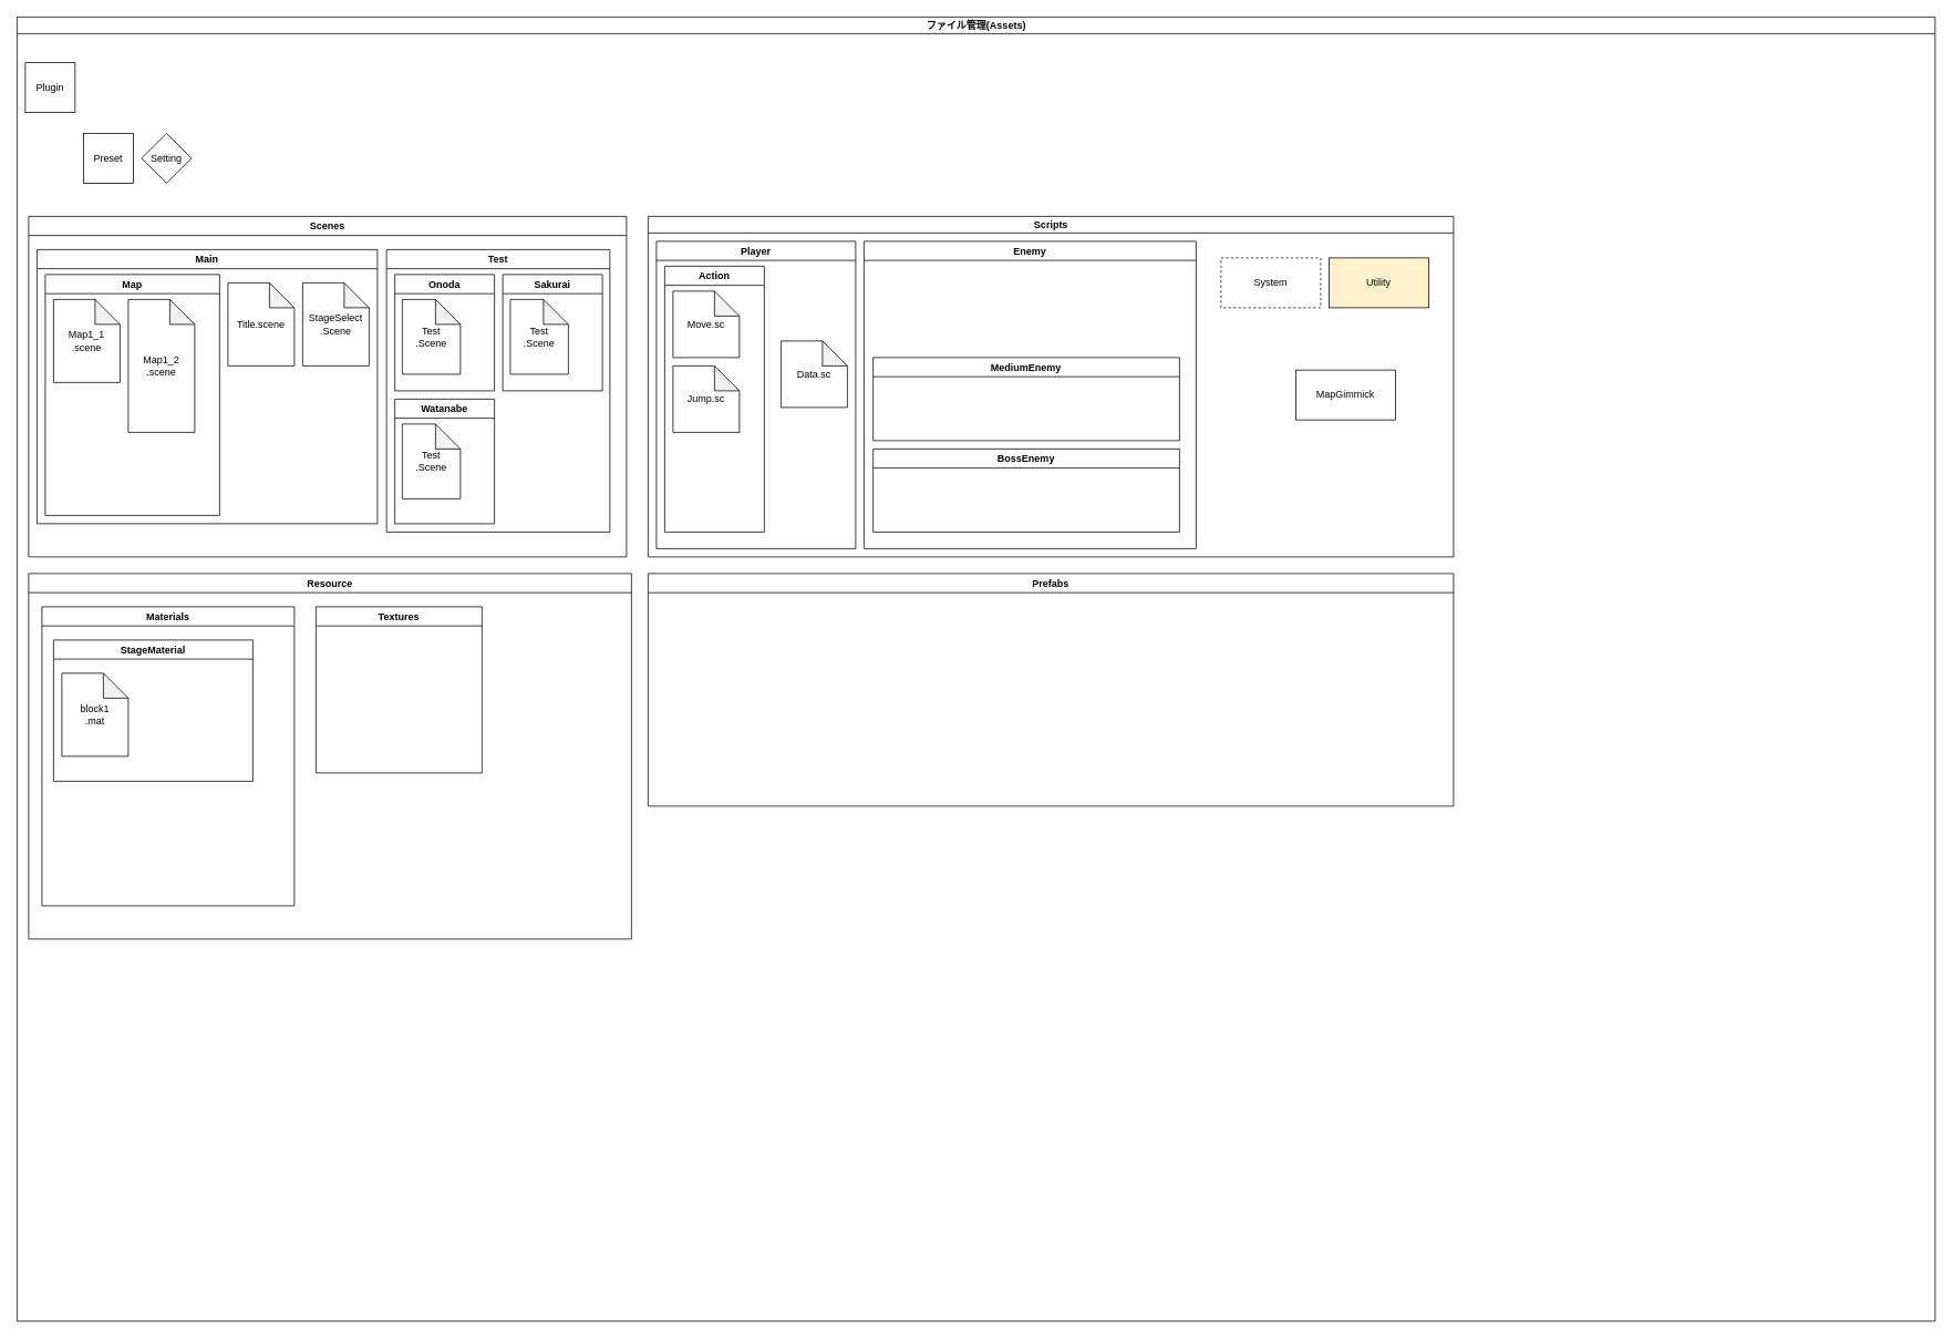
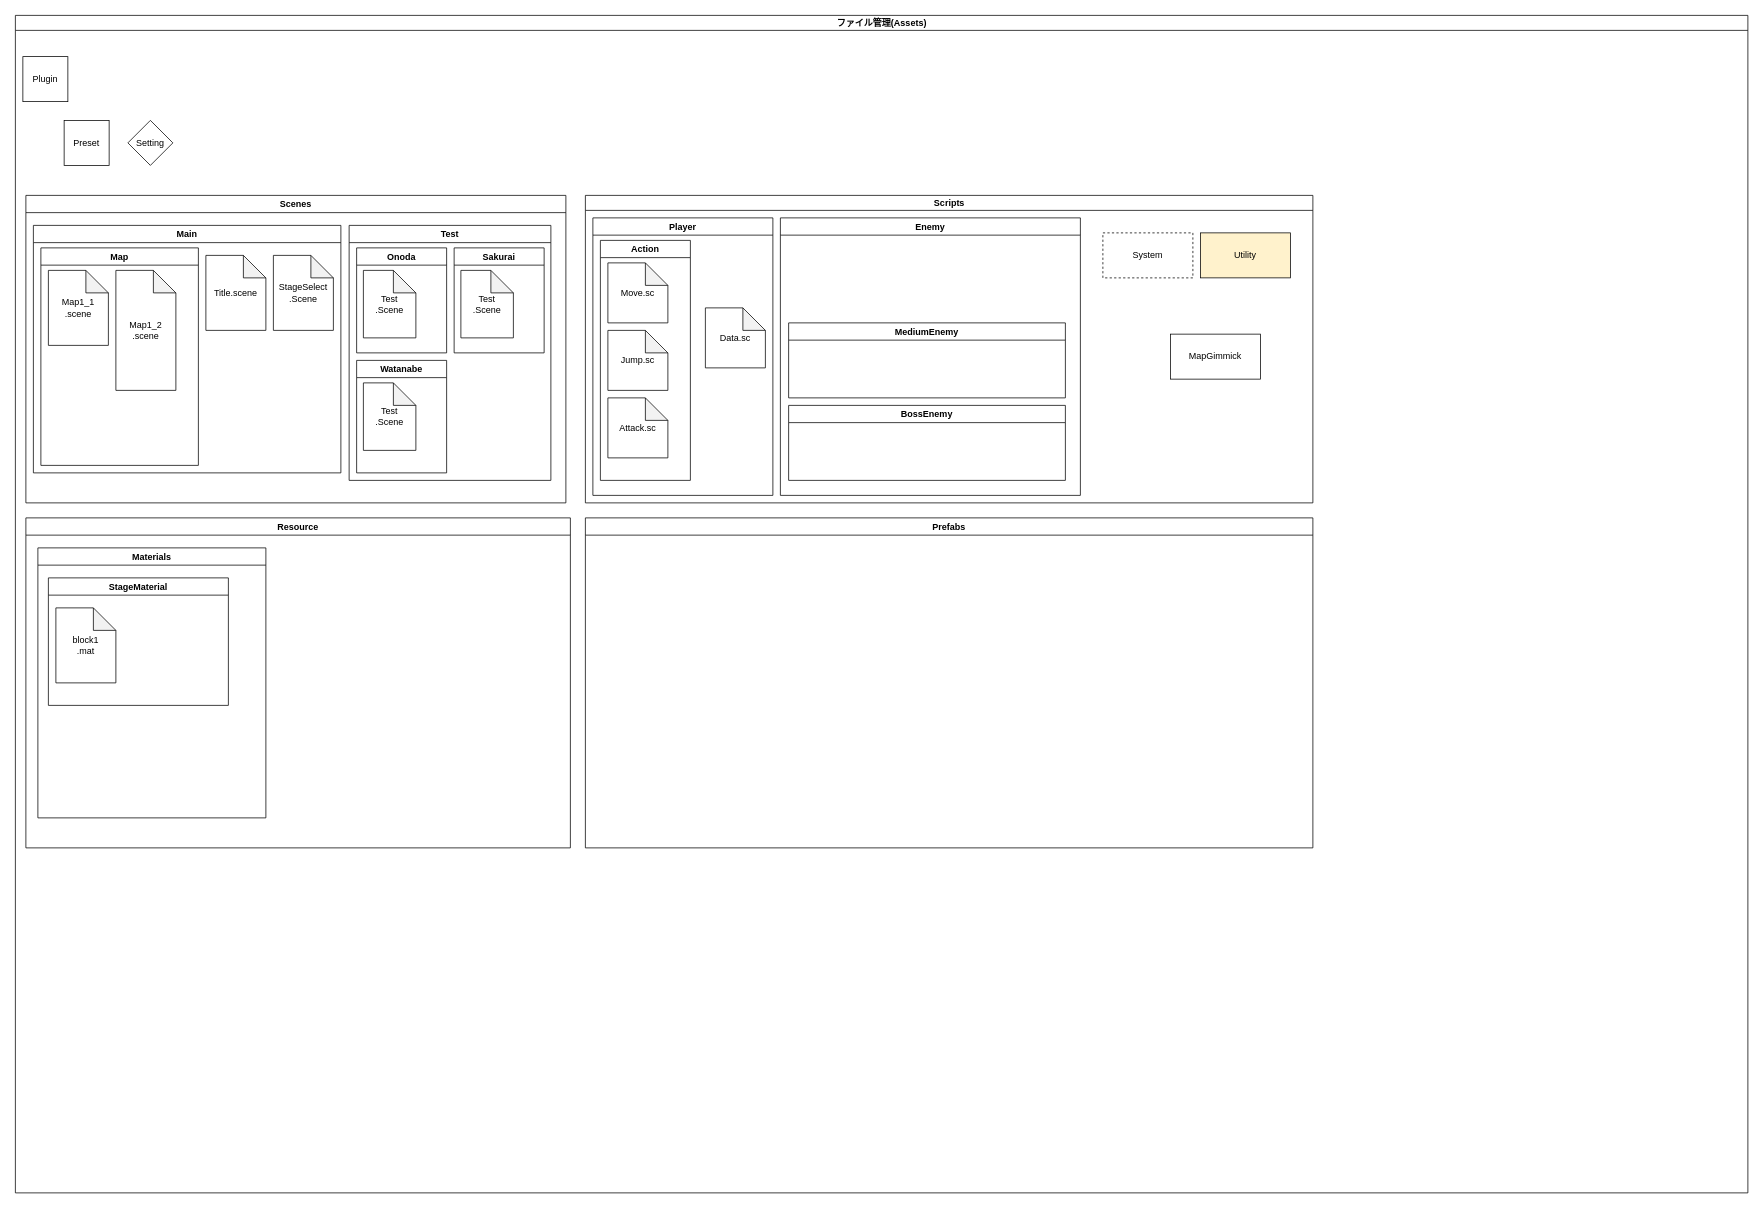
  <mxCell id="0" />
  <mxCell id="1" parent="0" />
  <mxCell id="2" value="ファイル管理(Assets)" style="swimlane;html=1;startSize=20;horizontal=1;containerType=tree;glass=0;" parent="1" vertex="1"><mxGeometry x="20" y="20" width="2310" height="1570" as="geometry" /></mxCell>
  <mxCell id="3" value="Setting" style="rhombus;whiteSpace=wrap;html=1;" vertex="1" parent="2"><mxGeometry x="150" y="140" width="60" height="60" as="geometry" /></mxCell>
  <mxCell id="4" value="Plugin" style="rounded=0;whiteSpace=wrap;html=1;" vertex="1" parent="2"><mxGeometry x="10" y="55" width="60" height="60" as="geometry" /></mxCell>
- <mxCell id="5" value="Preset" style="rounded=0;whiteSpace=wrap;html=1;" vertex="1" parent="2"><mxGeometry x="80" y="140" width="60" height="60" as="geometry" /></mxCell>
+ <mxCell id="5" value="Preset" style="rounded=0;whiteSpace=wrap;html=1;" vertex="1" parent="2"><mxGeometry x="65" y="140" width="60" height="60" as="geometry" /></mxCell>
  <mxCell id="6" value="Scripts" style="swimlane;html=1;startSize=20;horizontal=1;containerType=tree;glass=0;" vertex="1" parent="2"><mxGeometry x="760" y="240" width="970" height="410" as="geometry"><mxRectangle x="760" y="240" width="70" height="30" as="alternateBounds" /></mxGeometry></mxCell>
  <mxCell id="7" value="System" style="rounded=0;whiteSpace=wrap;html=1;dashed=1;" vertex="1" parent="6"><mxGeometry x="690" y="50" width="120" height="60" as="geometry" /></mxCell>
  <mxCell id="8" value="Utility" style="rounded=0;whiteSpace=wrap;html=1;fillColor=#fff2cc;" vertex="1" parent="6"><mxGeometry x="820" y="50" width="120" height="60" as="geometry" /></mxCell>
  <mxCell id="9" value="MapGimmick" style="rounded=0;whiteSpace=wrap;html=1;" vertex="1" parent="6"><mxGeometry x="780" y="185" width="120" height="60" as="geometry" /></mxCell>
  <mxCell id="10" value="Player" style="swimlane;" vertex="1" parent="6"><mxGeometry x="10" y="30" width="240" height="370" as="geometry"><mxRectangle x="10" y="30" width="80" height="30" as="alternateBounds" /></mxGeometry></mxCell>
  <mxCell id="11" value="Action" style="swimlane;" vertex="1" parent="10"><mxGeometry x="10" y="30" width="120" height="320" as="geometry" /></mxCell>
  <mxCell id="12" value="Move.sc" style="shape=note;whiteSpace=wrap;html=1;backgroundOutline=1;darkOpacity=0.05;" vertex="1" parent="11"><mxGeometry x="10" y="30" width="80" height="80" as="geometry" /></mxCell>
  <mxCell id="13" value="Jump.sc" style="shape=note;whiteSpace=wrap;html=1;backgroundOutline=1;darkOpacity=0.05;" vertex="1" parent="11"><mxGeometry x="10" y="120" width="80" height="80" as="geometry" /></mxCell>
+ <mxCell id="14" value="Attack.sc" style="shape=note;whiteSpace=wrap;html=1;backgroundOutline=1;darkOpacity=0.05;" vertex="1" parent="11"><mxGeometry x="10" y="210" width="80" height="80" as="geometry" /></mxCell>
  <mxCell id="15" value="Data.sc" style="shape=note;whiteSpace=wrap;html=1;backgroundOutline=1;darkOpacity=0.05;" vertex="1" parent="10"><mxGeometry x="150" y="120" width="80" height="80" as="geometry" /></mxCell>
  <mxCell id="16" value="Enemy" style="swimlane;" vertex="1" parent="6"><mxGeometry x="260" y="30" width="400" height="370" as="geometry"><mxRectangle x="260" y="30" width="80" height="30" as="alternateBounds" /></mxGeometry></mxCell>
  <mxCell id="17" value="MediumEnemy" style="swimlane;" vertex="1" parent="16"><mxGeometry x="11" y="140" width="369" height="100" as="geometry" /></mxCell>
  <mxCell id="18" value="BossEnemy" style="swimlane;" vertex="1" parent="16"><mxGeometry x="11" y="250" width="369" height="100" as="geometry" /></mxCell>
  <mxCell id="19" value="Scenes" style="swimlane;" vertex="1" parent="2"><mxGeometry x="14" y="240" width="720" height="410" as="geometry" /></mxCell>
  <mxCell id="20" value="Main" style="swimlane;" vertex="1" parent="19"><mxGeometry x="10" y="40" width="410" height="330" as="geometry" /></mxCell>
  <mxCell id="21" value="Map" style="swimlane;" vertex="1" parent="20"><mxGeometry x="10" y="30" width="210" height="290" as="geometry" /></mxCell>
  <mxCell id="22" value="Map1_1&lt;br&gt;.scene" style="shape=note;whiteSpace=wrap;html=1;backgroundOutline=1;darkOpacity=0.05;" vertex="1" parent="21"><mxGeometry x="10" y="30" width="80" height="100" as="geometry" /></mxCell>
  <mxCell id="23" value="Map1_2&lt;br&gt;.scene" style="shape=note;whiteSpace=wrap;html=1;backgroundOutline=1;darkOpacity=0.05;" vertex="1" parent="21"><mxGeometry x="100" y="30" width="80" height="160" as="geometry" /></mxCell>
  <mxCell id="24" value="Title.scene" style="shape=note;whiteSpace=wrap;html=1;backgroundOutline=1;darkOpacity=0.05;" vertex="1" parent="20"><mxGeometry x="230" y="40" width="80" height="100" as="geometry" /></mxCell>
  <mxCell id="25" value="StageSelect&lt;br&gt;.Scene" style="shape=note;whiteSpace=wrap;html=1;backgroundOutline=1;darkOpacity=0.05;" vertex="1" parent="20"><mxGeometry x="320" y="40" width="80" height="100" as="geometry" /></mxCell>
  <mxCell id="26" value="Test" style="swimlane;" vertex="1" parent="19"><mxGeometry x="431" y="40" width="269" height="340" as="geometry" /></mxCell>
  <mxCell id="27" value="Onoda" style="swimlane;" vertex="1" parent="26"><mxGeometry x="10" y="30" width="120" height="140" as="geometry" /></mxCell>
  <mxCell id="28" value="Test&lt;br&gt;.Scene" style="shape=note;whiteSpace=wrap;html=1;backgroundOutline=1;darkOpacity=0.05;" vertex="1" parent="27"><mxGeometry x="9" y="30" width="70" height="90" as="geometry" /></mxCell>
  <mxCell id="29" value="Sakurai" style="swimlane;" vertex="1" parent="26"><mxGeometry x="140" y="30" width="120" height="140" as="geometry" /></mxCell>
  <mxCell id="30" value="Test&lt;br&gt;.Scene" style="shape=note;whiteSpace=wrap;html=1;backgroundOutline=1;darkOpacity=0.05;" vertex="1" parent="29"><mxGeometry x="9" y="30" width="70" height="90" as="geometry" /></mxCell>
  <mxCell id="31" value="Watanabe" style="swimlane;" vertex="1" parent="26"><mxGeometry x="10" y="180" width="120" height="150" as="geometry" /></mxCell>
  <mxCell id="32" value="Test&lt;br&gt;.Scene" style="shape=note;whiteSpace=wrap;html=1;backgroundOutline=1;darkOpacity=0.05;" vertex="1" parent="31"><mxGeometry x="9" y="30" width="70" height="90" as="geometry" /></mxCell>
  <mxCell id="33" value="Resource" style="swimlane;" vertex="1" parent="2"><mxGeometry x="14" y="670" width="726" height="440" as="geometry" /></mxCell>
  <mxCell id="34" value="Materials" style="swimlane;" vertex="1" parent="33"><mxGeometry x="16" y="40" width="304" height="360" as="geometry" /></mxCell>
  <mxCell id="35" value="StageMaterial" style="swimlane;" vertex="1" parent="34"><mxGeometry x="14" y="40" width="240" height="170" as="geometry" /></mxCell>
  <mxCell id="36" value="block1&lt;br&gt;.mat" style="shape=note;whiteSpace=wrap;html=1;backgroundOutline=1;darkOpacity=0.05;" vertex="1" parent="35"><mxGeometry x="10" y="40" width="80" height="100" as="geometry" /></mxCell>
- <mxCell id="37" value="Textures" style="swimlane;" vertex="1" parent="33"><mxGeometry x="346" y="40" width="200" height="200" as="geometry" /></mxCell>
- <mxCell id="38" value="Prefabs" style="swimlane;" vertex="1" parent="2"><mxGeometry x="760" y="670" width="970" height="280" as="geometry" /></mxCell>
+ <mxCell id="38" value="Prefabs" style="swimlane;" vertex="1" parent="2"><mxGeometry x="760" y="670" width="970" height="440" as="geometry" /></mxCell>
